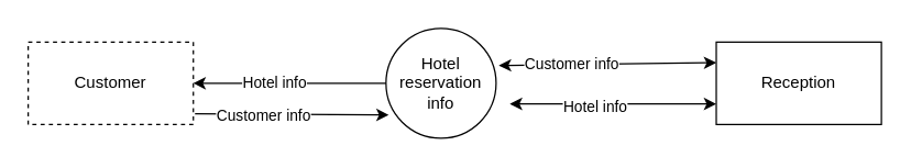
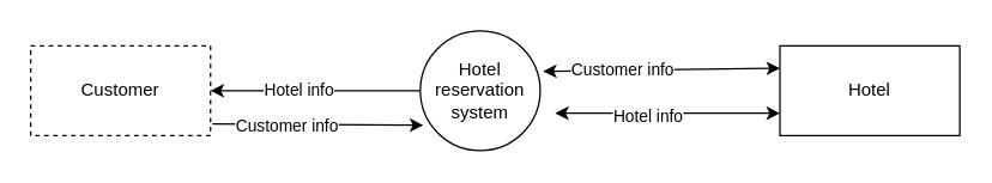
  <mxCell id="0" />
  <mxCell id="1" parent="0" />
- <mxCell id="2" value="Hotel reservation info" style="ellipse;whiteSpace=wrap;html=1;aspect=fixed;" vertex="1" parent="1"><mxGeometry x="280" y="20" width="80" height="80" as="geometry" /></mxCell>
+ <mxCell id="2" value="Hotel reservation system" style="ellipse;whiteSpace=wrap;html=1;aspect=fixed;" vertex="1" parent="1"><mxGeometry x="280" y="20" width="80" height="80" as="geometry" /></mxCell>
  <mxCell id="3" value="Customer" style="rounded=0;whiteSpace=wrap;html=1;dashed=1;" vertex="1" parent="1"><mxGeometry x="20" y="30" width="120" height="60" as="geometry" /></mxCell>
- <mxCell id="4" value="Reception&lt;br&gt;" style="rounded=0;whiteSpace=wrap;html=1;" vertex="1" parent="1"><mxGeometry x="520" y="30" width="120" height="60" as="geometry" /></mxCell>
+ <mxCell id="4" value="Hotel&lt;br&gt;" style="rounded=0;whiteSpace=wrap;html=1;" vertex="1" parent="1"><mxGeometry x="520" y="30" width="120" height="60" as="geometry" /></mxCell>
  <mxCell id="5" value="" style="endArrow=classic;html=1;rounded=0;entryX=1;entryY=0.5;entryDx=0;entryDy=0;" edge="1" parent="1" target="3"><mxGeometry width="50" height="50" relative="1" as="geometry"><mxPoint x="280" y="60" as="sourcePoint" /><mxPoint x="350" y="10" as="targetPoint" /></mxGeometry></mxCell>
  <mxCell id="6" value="Hotel info" style="edgeLabel;html=1;align=center;verticalAlign=middle;resizable=0;points=[];" vertex="1" connectable="0" parent="5"><mxGeometry x="0.174" y="-1" relative="1" as="geometry"><mxPoint as="offset" /></mxGeometry></mxCell>
  <mxCell id="7" value="" style="endArrow=classic;html=1;rounded=0;exitX=1.01;exitY=0.87;exitDx=0;exitDy=0;exitPerimeter=0;entryX=0.025;entryY=0.788;entryDx=0;entryDy=0;entryPerimeter=0;" edge="1" parent="1" source="3" target="2"><mxGeometry width="50" height="50" relative="1" as="geometry"><mxPoint x="300" y="60" as="sourcePoint" /><mxPoint x="350" y="10" as="targetPoint" /></mxGeometry></mxCell>
  <mxCell id="8" value="Customer info" style="edgeLabel;html=1;align=center;verticalAlign=middle;resizable=0;points=[];" vertex="1" connectable="0" parent="7"><mxGeometry x="-0.31" y="-1" relative="1" as="geometry"><mxPoint as="offset" /></mxGeometry></mxCell>
  <mxCell id="9" value="" style="endArrow=classic;startArrow=classic;html=1;rounded=0;entryX=0;entryY=0.25;entryDx=0;entryDy=0;exitX=1.025;exitY=0.338;exitDx=0;exitDy=0;exitPerimeter=0;" edge="1" parent="1" source="2" target="4"><mxGeometry width="50" height="50" relative="1" as="geometry"><mxPoint x="300" y="60" as="sourcePoint" /><mxPoint x="350" y="10" as="targetPoint" /></mxGeometry></mxCell>
  <mxCell id="10" value="Customer info" style="edgeLabel;html=1;align=center;verticalAlign=middle;resizable=0;points=[];" vertex="1" connectable="0" parent="9"><mxGeometry x="-0.331" y="1" relative="1" as="geometry"><mxPoint as="offset" /></mxGeometry></mxCell>
  <mxCell id="11" value="" style="endArrow=classic;startArrow=classic;html=1;rounded=0;entryX=0;entryY=0.75;entryDx=0;entryDy=0;" edge="1" parent="1" target="4"><mxGeometry width="50" height="50" relative="1" as="geometry"><mxPoint x="370" y="75" as="sourcePoint" /><mxPoint x="350" y="10" as="targetPoint" /></mxGeometry></mxCell>
  <mxCell id="12" value="Hotel info" style="edgeLabel;html=1;align=center;verticalAlign=middle;resizable=0;points=[];" vertex="1" connectable="0" parent="11"><mxGeometry x="-0.189" y="-1" relative="1" as="geometry"><mxPoint as="offset" /></mxGeometry></mxCell>
